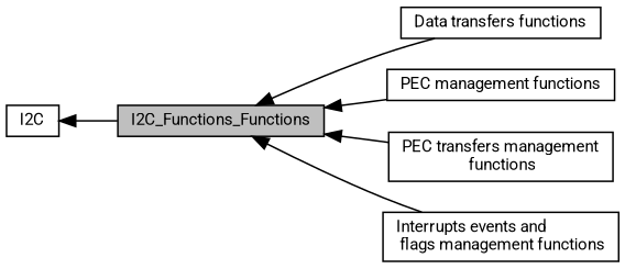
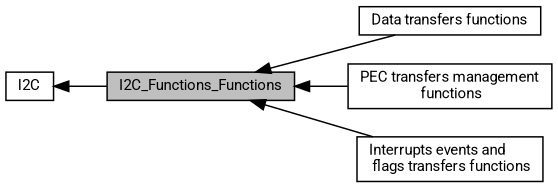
  digraph {
    fontname=Roboto
    rankdir=LR
    node [color=black fillcolor=white fontname=Roboto fontsize=10 shape=record style=filled]
    edge [dir=back fontname=Roboto fontsize=10 labelfontname=Helvetica labelfontsize=10 shape=plaintext style=solid]
    n1 [fillcolor=grey75 fontcolor=black height=0.2 label=I2C_Functions_Functions width=0.4]
    n2 [height=0.2 label="Data transfers functions" width=0.4]
-   n3 [height=0.2 label="PEC management functions" width=0.4]
    n4 [height=0.2 label="PEC transfers management\l functions" width=0.4]
-   n5 [height=0.2 label="Interrupts events and\l flags management functions" width=0.4]
+   n5 [height=0.2 label="Interrupts events and\l flags transfers functions" width=0.4]
    n6 [height=0.2 label=I2C width=0.4]
    n1 -> n2
-   n1 -> n3
    n1 -> n4
    n1 -> n5
    n6 -> n1
  }
